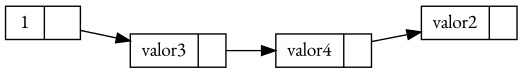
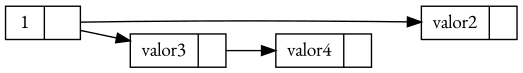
  digraph {
    fontname="EB Garamond"
    rankdir=LR
    node [fontname="EB Garamond" shape=record]
    edge [fontname="EB Garamond"]
    n1 [height=.1 label="{1|<f1>}"]
    n2 [height=.1 label="{valor2|<f1>}"]
    n3 [height=.1 label="{valor3|<f1>}"]
    n4 [height=.1 label="{valor4|<f1>}"]
-   n4 -> n2
+   n1 -> n2
    n1 -> n3
    n3 -> n4
  }
